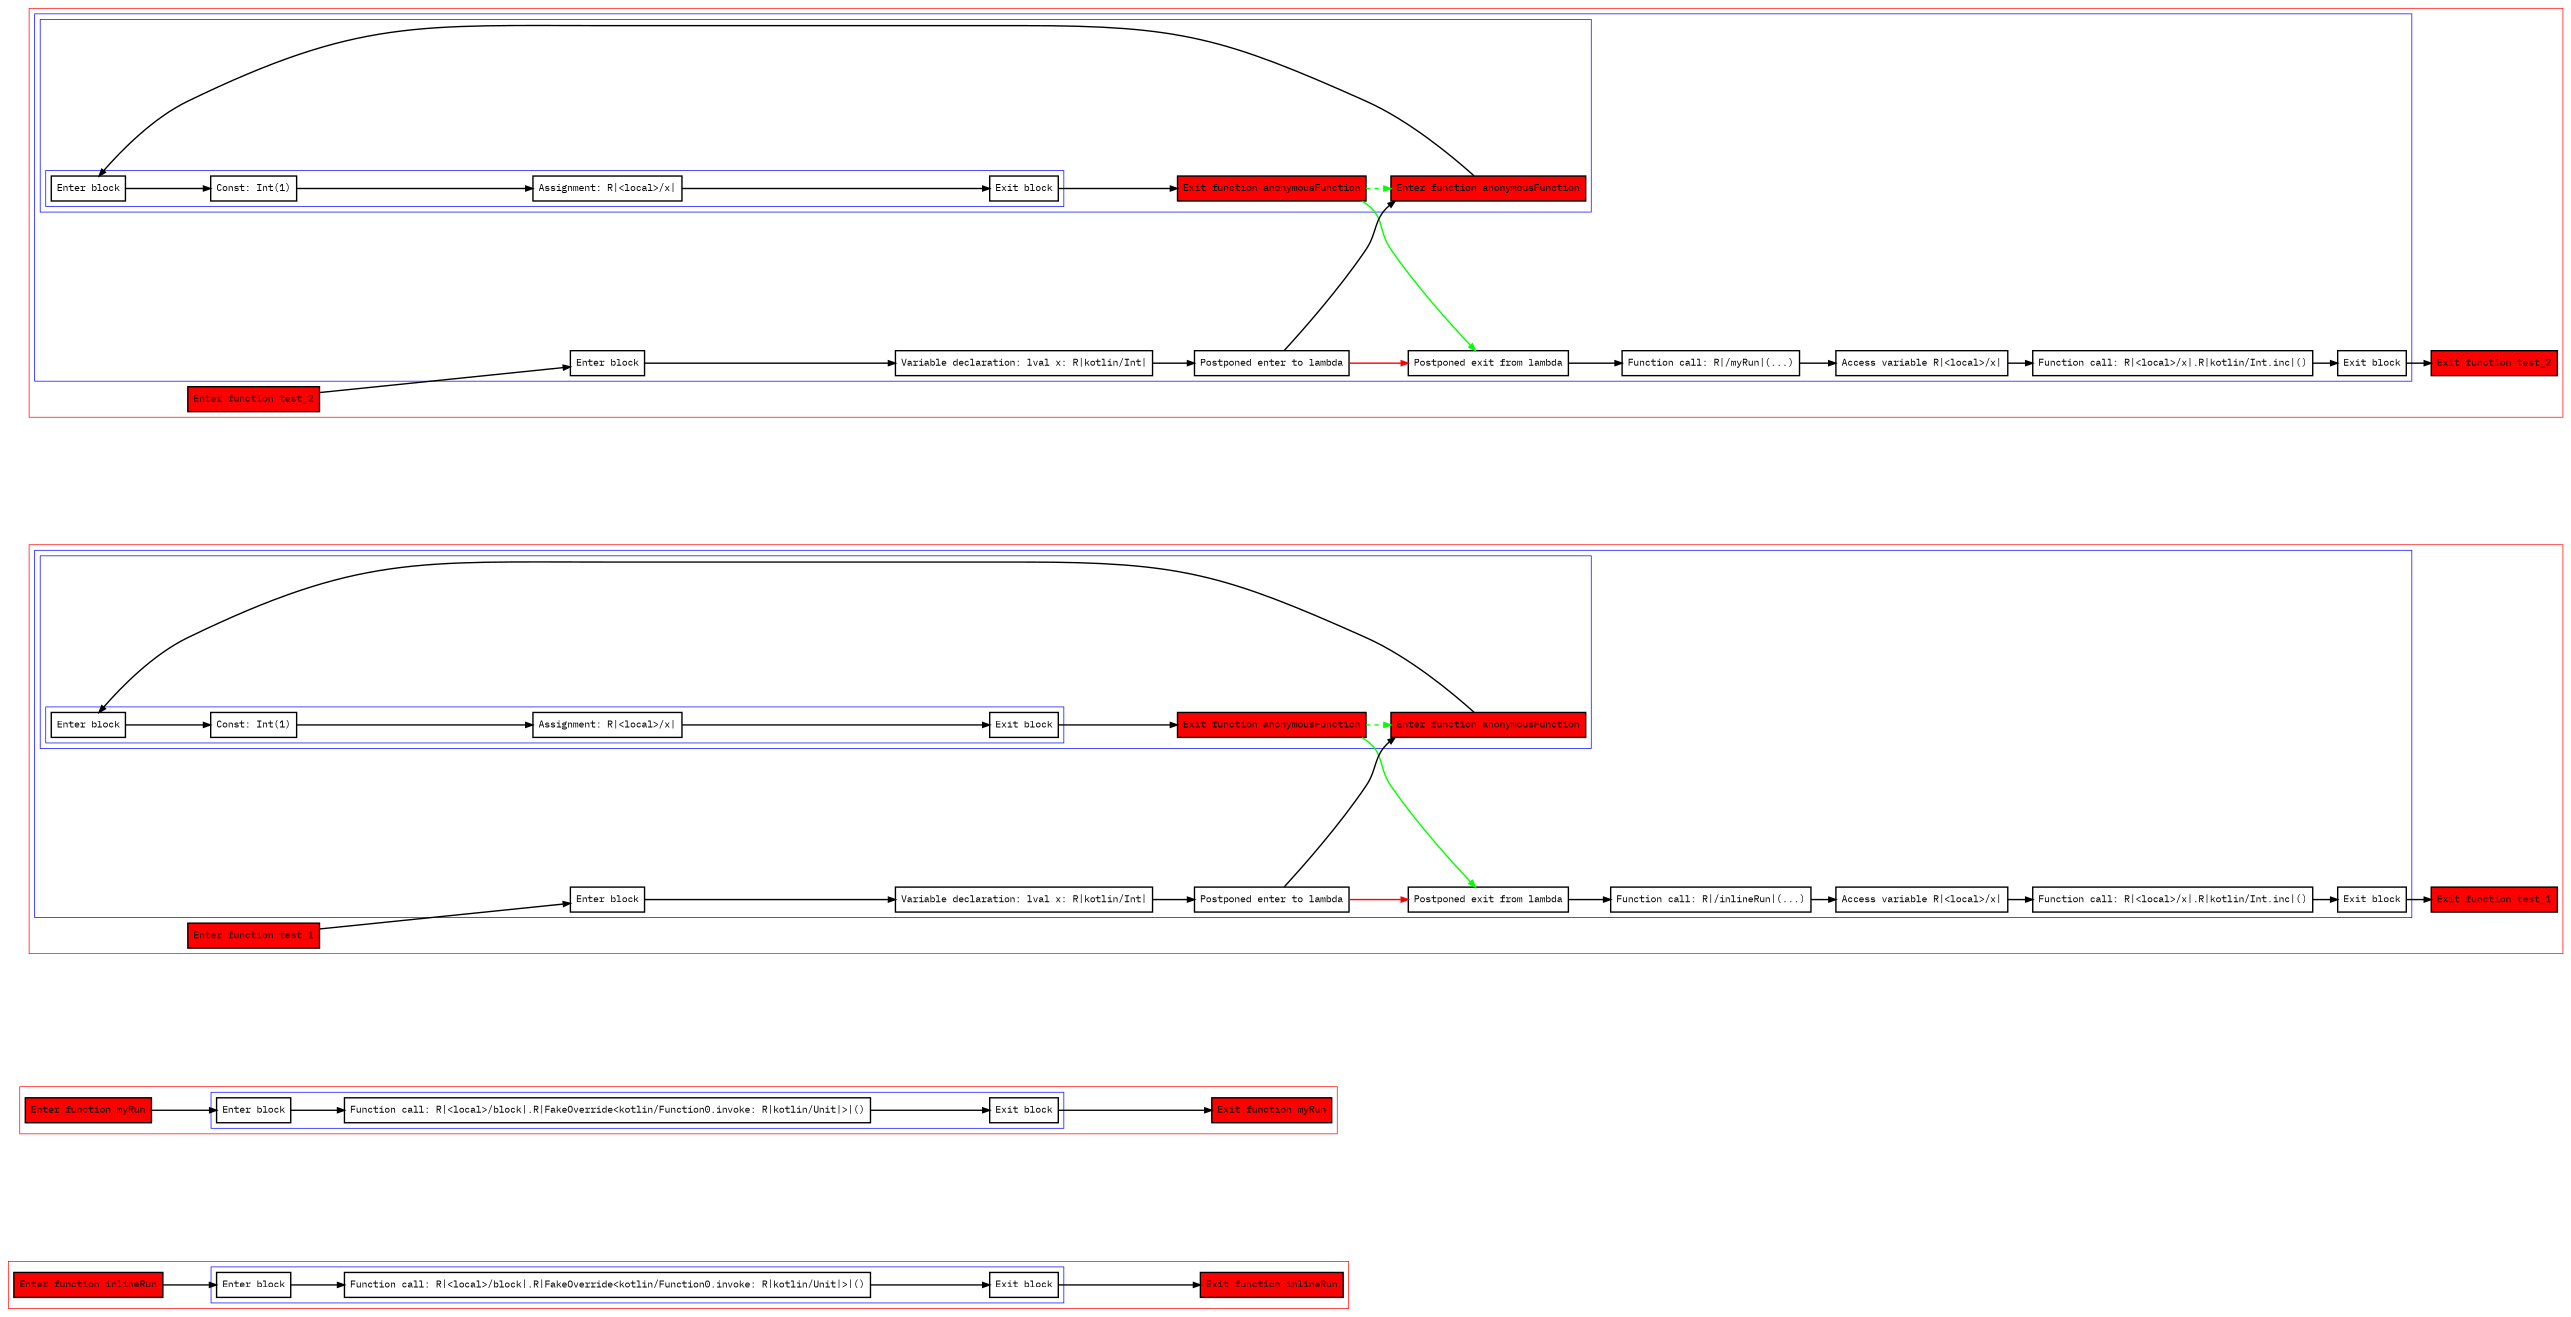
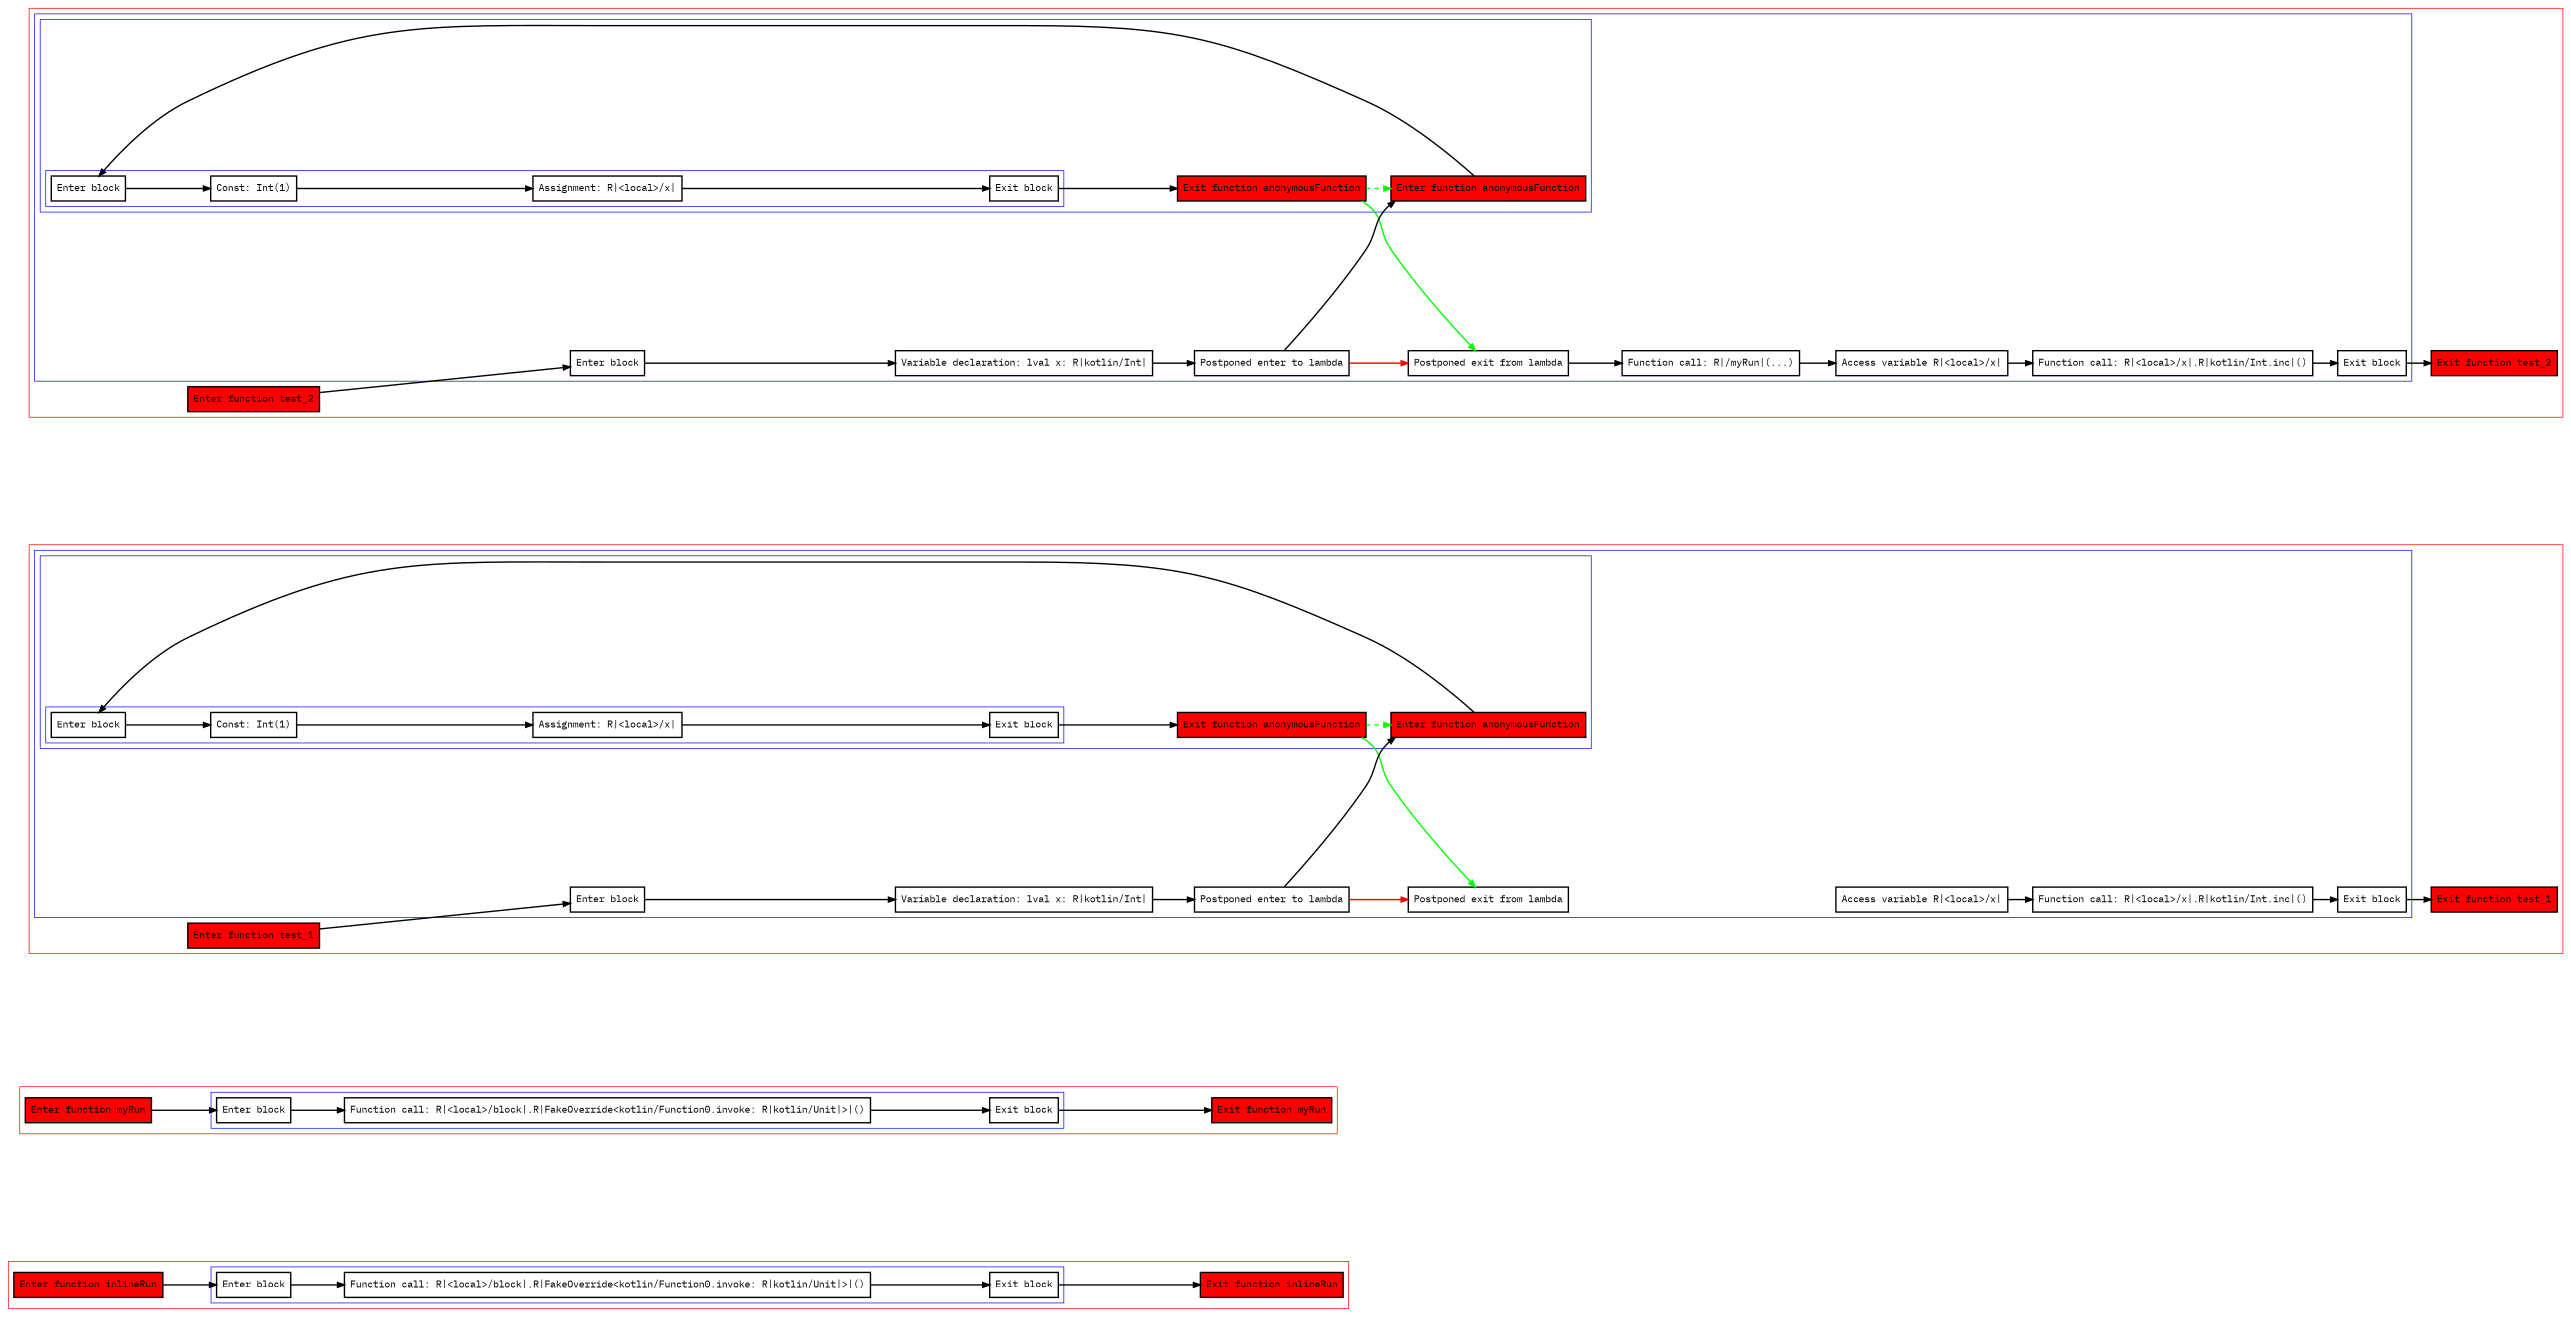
  digraph {
    nodesep=3
    rankdir=LR
    fontname="IBM Plex Mono"
    node [penwidth=2 shape=box fontname="IBM Plex Mono"]
    edge [penwidth=2 fontname="IBM Plex Mono"]
    n1 [label="Enter block"]
    n2 [label="Function call: R|<local>/block|.R|FakeOverride<kotlin/Function0.invoke: R|kotlin/Unit|>|()"]
    n3 [label="Exit block"]
    n4 [fillcolor=red label="Enter function inlineRun" style=filled]
    n5 [fillcolor=red label="Exit function inlineRun" style=filled]
    n6 [label="Enter block"]
    n7 [label="Function call: R|<local>/block|.R|FakeOverride<kotlin/Function0.invoke: R|kotlin/Unit|>|()"]
    n8 [label="Exit block"]
    n9 [fillcolor=red label="Enter function myRun" style=filled]
    n10 [fillcolor=red label="Exit function myRun" style=filled]
    n11 [label="Enter block"]
    n12 [label="Const: Int(1)"]
    n13 [label="Assignment: R|<local>/x|"]
    n14 [label="Exit block"]
    n15 [fillcolor=red label="Enter function anonymousFunction" style=filled]
    n16 [fillcolor=red label="Exit function anonymousFunction" style=filled]
    n17 [label="Enter block"]
    n18 [label="Variable declaration: lval x: R|kotlin/Int|"]
    n19 [label="Postponed enter to lambda"]
    n20 [label="Postponed exit from lambda"]
-   n21 [label="Function call: R|/inlineRun|(...)"]
    n22 [label="Access variable R|<local>/x|"]
    n23 [label="Function call: R|<local>/x|.R|kotlin/Int.inc|()"]
    n24 [label="Exit block"]
    n25 [fillcolor=red label="Enter function test_1" style=filled]
    n26 [fillcolor=red label="Exit function test_1" style=filled]
    n27 [label="Enter block"]
    n28 [label="Const: Int(1)"]
    n29 [label="Assignment: R|<local>/x|"]
    n30 [label="Exit block"]
    n31 [fillcolor=red label="Enter function anonymousFunction" style=filled]
    n32 [fillcolor=red label="Exit function anonymousFunction" style=filled]
    n33 [label="Enter block"]
    n34 [label="Variable declaration: lval x: R|kotlin/Int|"]
    n35 [label="Postponed enter to lambda"]
    n36 [label="Postponed exit from lambda"]
    n37 [label="Function call: R|/myRun|(...)"]
    n38 [label="Access variable R|<local>/x|"]
    n39 [label="Function call: R|<local>/x|.R|kotlin/Int.inc|()"]
    n40 [label="Exit block"]
    n41 [fillcolor=red label="Enter function test_2" style=filled]
    n42 [fillcolor=red label="Exit function test_2" style=filled]
    subgraph cluster_1 {
      color=red
      n4
      n5
      subgraph cluster_2 {
        color=blue
        n1
        n2
        n3
      }
    }
    subgraph cluster_3 {
      color=red
      n9
      n10
      subgraph cluster_4 {
        color=blue
        n6
        n7
        n8
      }
    }
    subgraph cluster_5 {
      color=red
      n25
      n26
      subgraph cluster_6 {
        color=blue
        n17
        n18
        n19
        n20
-       n21
        n22
        n23
        n24
        subgraph cluster_7 {
          color=blue
          n15
          n16
          subgraph cluster_8 {
            color=blue
            n11
            n12
            n13
            n14
          }
        }
      }
    }
    subgraph cluster_9 {
      color=red
      n41
      n42
      subgraph cluster_10 {
        color=blue
        n33
        n34
        n35
        n36
        n37
        n38
        n39
        n40
        subgraph cluster_11 {
          color=blue
          n31
          n32
          subgraph cluster_12 {
            color=blue
            n27
            n28
            n29
            n30
          }
        }
      }
    }
    n1 -> n2
    n2 -> n3
    n3 -> n5
    n4 -> n1
    n6 -> n7
    n7 -> n8
    n8 -> n10
    n9 -> n6
    n11 -> n12
    n12 -> n13
    n13 -> n14
    n14 -> n16
    n15 -> n11
    n16 -> n15 [color=green style=dashed]
    n16 -> n20 [color=green]
    n17 -> n18
    n18 -> n19
    n19 -> n15
    n19 -> n20 [color=red]
-   n20 -> n21
-   n21 -> n22
    n22 -> n23
    n23 -> n24
    n24 -> n26
    n25 -> n17
    n27 -> n28
    n28 -> n29
    n29 -> n30
    n30 -> n32
    n31 -> n27
    n32 -> n31 [color=green style=dashed]
    n32 -> n36 [color=green]
    n33 -> n34
    n34 -> n35
    n35 -> n31
    n35 -> n36 [color=red]
    n36 -> n37
    n37 -> n38
    n38 -> n39
    n39 -> n40
    n40 -> n42
    n41 -> n33
  }
